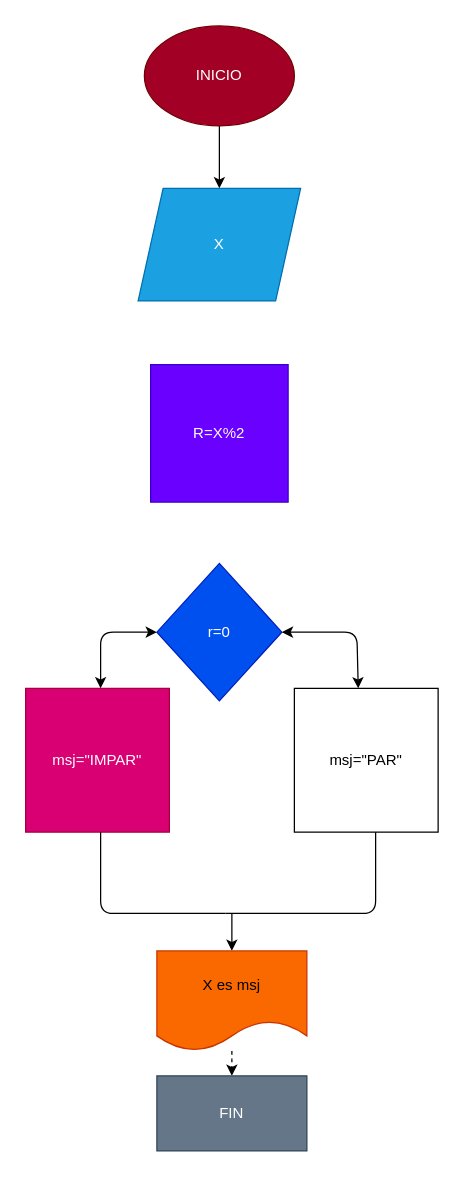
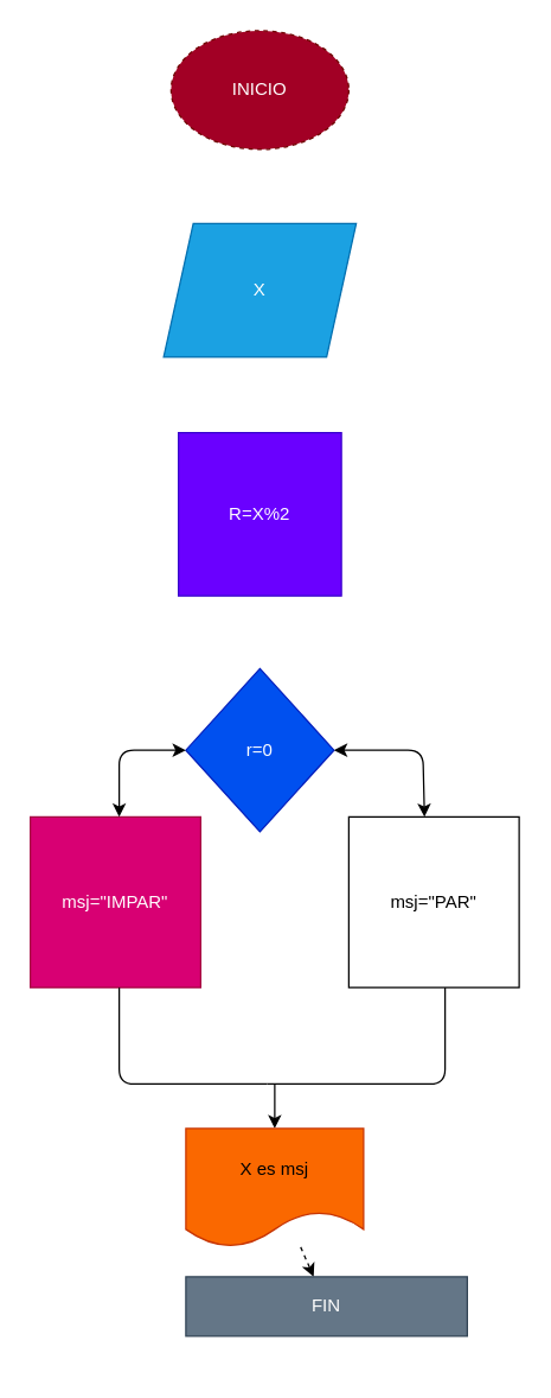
  <mxCell id="0" />
  <mxCell id="1" parent="0" />
- <mxCell id="2" value="" style="edgeStyle=none;html=1;" edge="1" parent="1" source="3" target="4"><mxGeometry relative="1" as="geometry" /></mxCell>
- <mxCell id="3" value="INICIO" style="ellipse;whiteSpace=wrap;html=1;fillColor=#a20025;fontColor=#ffffff;strokeColor=#6F0000;" vertex="1" parent="1"><mxGeometry x="115" y="20" width="120" height="80" as="geometry" /></mxCell>
+ <mxCell id="3" value="INICIO" style="ellipse;whiteSpace=wrap;html=1;fillColor=#a20025;fontColor=#ffffff;strokeColor=#6F0000;dashed=1;" vertex="1" parent="1"><mxGeometry x="115" y="20" width="120" height="80" as="geometry" /></mxCell>
  <mxCell id="4" value="X" style="shape=parallelogram;perimeter=parallelogramPerimeter;whiteSpace=wrap;html=1;fixedSize=1;fillColor=#1ba1e2;strokeColor=#006EAF;fontColor=#ffffff;" vertex="1" parent="1"><mxGeometry x="110" y="150" width="130" height="90" as="geometry" /></mxCell>
  <mxCell id="5" value="R=X%2" style="whiteSpace=wrap;html=1;aspect=fixed;fillColor=#6a00ff;fontColor=#ffffff;strokeColor=#3700CC;" vertex="1" parent="1"><mxGeometry x="120" y="291" width="110" height="110" as="geometry" /></mxCell>
  <mxCell id="6" value="r=0" style="rhombus;whiteSpace=wrap;html=1;fillColor=#0050ef;fontColor=#ffffff;strokeColor=#001DBC;" vertex="1" parent="1"><mxGeometry x="125" y="450" width="100" height="110" as="geometry" /></mxCell>
  <mxCell id="7" value="msj=&quot;IMPAR&quot;" style="whiteSpace=wrap;html=1;aspect=fixed;fillColor=#d80073;fontColor=#ffffff;strokeColor=#A50040;" vertex="1" parent="1"><mxGeometry x="20" y="550" width="115" height="115" as="geometry" /></mxCell>
  <mxCell id="8" value="" style="endArrow=classic;startArrow=classic;html=1;entryX=0;entryY=0.5;entryDx=0;entryDy=0;" edge="1" parent="1" target="6"><mxGeometry width="50" height="50" relative="1" as="geometry"><mxPoint x="80" y="550" as="sourcePoint" /><mxPoint x="130" y="510" as="targetPoint" /><Array as="points"><mxPoint x="80" y="505" /></Array></mxGeometry></mxCell>
  <mxCell id="9" value="" style="endArrow=classic;startArrow=classic;html=1;exitX=1;exitY=0.5;exitDx=0;exitDy=0;" edge="1" parent="1" source="6"><mxGeometry width="50" height="50" relative="1" as="geometry"><mxPoint x="285" y="510" as="sourcePoint" /><mxPoint x="286.098" y="550" as="targetPoint" /><Array as="points"><mxPoint x="285" y="505" /></Array></mxGeometry></mxCell>
  <mxCell id="10" value="msj=&quot;PAR&quot;" style="whiteSpace=wrap;html=1;aspect=fixed;" vertex="1" parent="1"><mxGeometry x="235" y="550" width="115" height="115" as="geometry" /></mxCell>
  <mxCell id="11" value="" style="endArrow=classic;html=1;" edge="1" parent="1" target="13"><mxGeometry width="50" height="50" relative="1" as="geometry"><mxPoint x="185" y="730" as="sourcePoint" /><mxPoint x="185" y="780" as="targetPoint" /></mxGeometry></mxCell>
  <mxCell id="12" value="" style="edgeStyle=none;html=1;dashed=1;" edge="1" parent="1" source="13" target="14"><mxGeometry relative="1" as="geometry" /></mxCell>
  <mxCell id="13" value="X es msj" style="shape=document;whiteSpace=wrap;html=1;boundedLbl=1;fillColor=#fa6800;strokeColor=#C73500;fontColor=#000000;" vertex="1" parent="1"><mxGeometry x="125" y="760" width="120" height="80" as="geometry" /></mxCell>
- <mxCell id="14" value="FIN" style="whiteSpace=wrap;html=1;fillColor=#647687;strokeColor=#314354;fontColor=#ffffff;" vertex="1" parent="1"><mxGeometry x="125" y="860" width="120" height="60" as="geometry" /></mxCell>
+ <mxCell id="14" value="FIN" style="whiteSpace=wrap;html=1;fillColor=#647687;strokeColor=#314354;fontColor=#ffffff;" vertex="1" parent="1"><mxGeometry x="125" y="860" width="190" height="40" as="geometry" /></mxCell>
  <mxCell id="15" value="" style="endArrow=none;html=1;" edge="1" parent="1"><mxGeometry width="50" height="50" relative="1" as="geometry"><mxPoint x="180" y="730" as="sourcePoint" /><mxPoint x="80" y="665" as="targetPoint" /><Array as="points"><mxPoint x="80" y="730" /></Array></mxGeometry></mxCell>
  <mxCell id="16" value="" style="endArrow=none;html=1;" edge="1" parent="1"><mxGeometry width="50" height="50" relative="1" as="geometry"><mxPoint x="180" y="730" as="sourcePoint" /><mxPoint x="300" y="665" as="targetPoint" /><Array as="points"><mxPoint x="300" y="730" /></Array></mxGeometry></mxCell>
